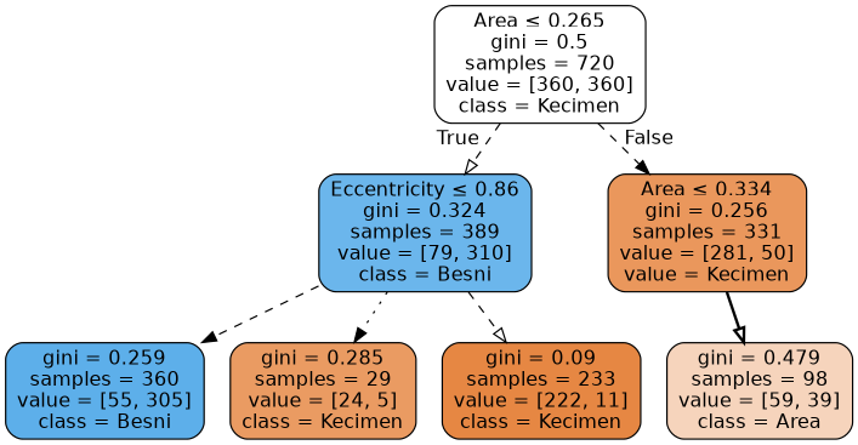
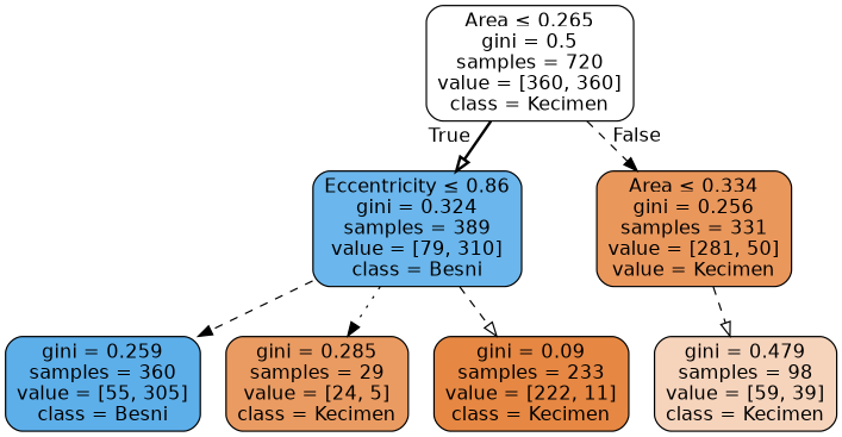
  digraph {
    node [color=black fontname=helvetica shape=box style="filled, rounded"]
    edge [arrowhead=onormal fontname=helvetica style=dashed]
    n1 [fillcolor="#ffffff" label=<Area &le; 0.265<br/>gini = 0.5<br/>samples = 720<br/>value = [360, 360]<br/>class = Kecimen>]
    n2 [fillcolor="#6bb6ec" label=<Eccentricity &le; 0.86<br/>gini = 0.324<br/>samples = 389<br/>value = [79, 310]<br/>class = Besni>]
    n3 [fillcolor="#ea975c" label=<Area &le; 0.334<br/>gini = 0.256<br/>samples = 331<br/>value = [281, 50]<br/>value = Kecimen>]
    n4 [fillcolor="#5dafea" label=<gini = 0.259<br/>samples = 360<br/>value = [55, 305]<br/>class = Besni>]
    n5 [fillcolor="#ea9b62" label=<gini = 0.285<br/>samples = 29<br/>value = [24, 5]<br/>class = Kecimen>]
    n6 [fillcolor="#e68743" label=<gini = 0.09<br/>samples = 233<br/>value = [222, 11]<br/>class = Kecimen>]
-   n7 [fillcolor="#f6d4bc" label=<gini = 0.479<br/>samples = 98<br/>value = [59, 39]<br/>class = Area>]
-   n1 -> n2 [headlabel=True labelangle=45 labeldistance=2.5]
+   n7 [fillcolor="#f6d4bc" label=<gini = 0.479<br/>samples = 98<br/>value = [59, 39]<br/>class = Kecimen>]
+   n1 -> n2 [headlabel=True labelangle=45 labeldistance=2.5 style=bold]
    n1 -> n3 [arrowhead=normal headlabel=False labelangle=-45 labeldistance=2.5]
    n2 -> n4 [arrowhead=normal]
    n2 -> n5 [arrowhead=normal style=dotted]
    n2 -> n6
-   n3 -> n7 [style=bold]
+   n3 -> n7
  }
